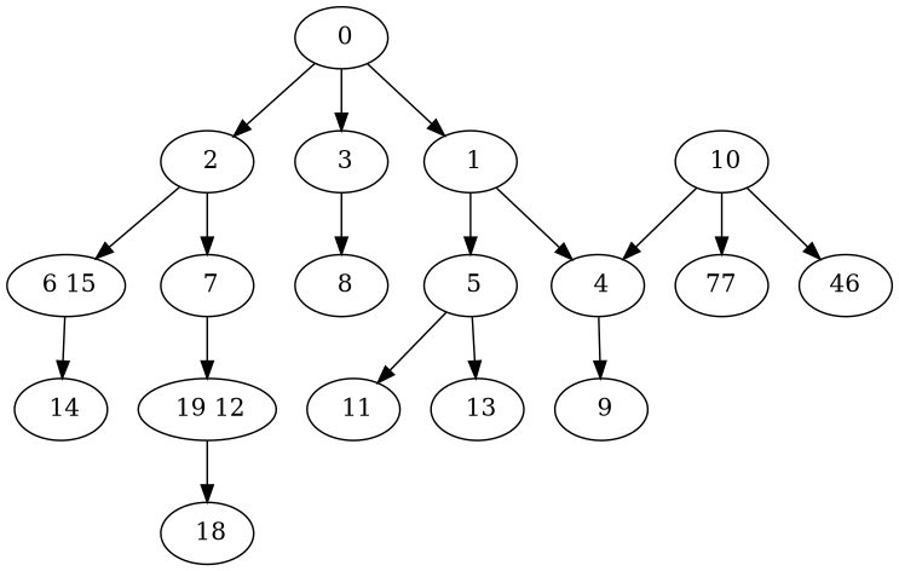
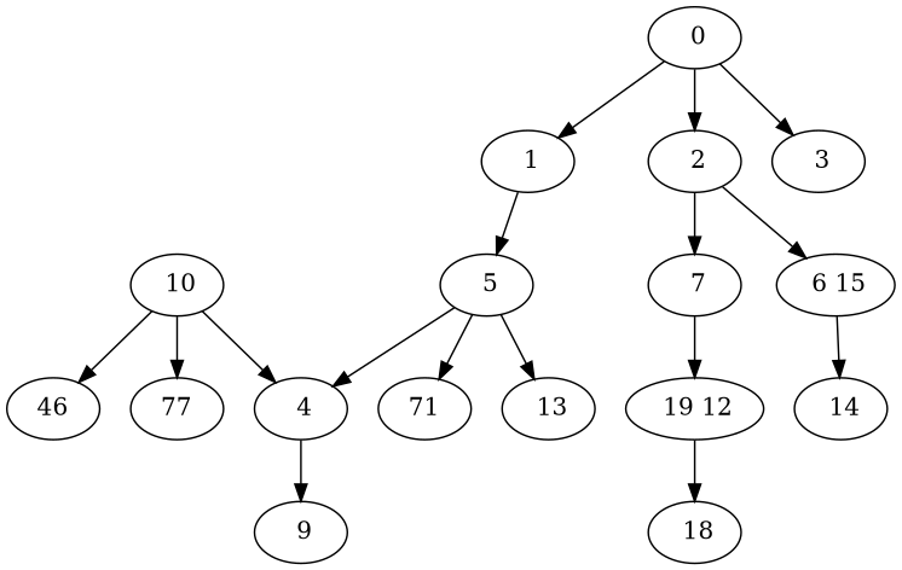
  digraph {
    " 0"
    " 1"
    " 2"
    " 3"
    " 4"
    " 5"
    " 7"
    " 6 15"
-   " 8"
    " 9"
-   " 11"
+   " 11" [label=71]
    " 13"
    " 19 12"
    " 14"
    " 10"
    n16 [label=46]
    n17 [label=77]
    " 18"
    " 0" -> " 1"
    " 0" -> " 2"
    " 0" -> " 3"
-   " 1" -> " 4"
+   " 5" -> " 4"
    " 1" -> " 5"
    " 2" -> " 7"
    " 2" -> " 6 15"
-   " 3" -> " 8"
    " 4" -> " 9"
    " 5" -> " 11"
    " 5" -> " 13"
    " 7" -> " 19 12"
    " 6 15" -> " 14"
    " 19 12" -> " 18"
    " 10" -> " 4"
    " 10" -> n16
    " 10" -> n17
  }
